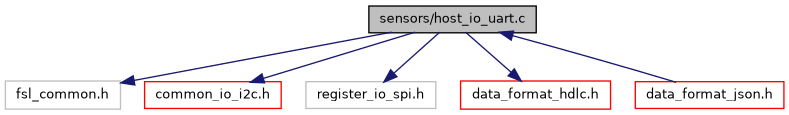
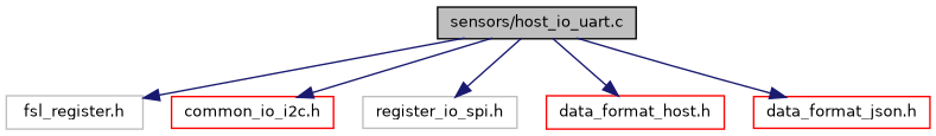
  digraph {
    node [color=red fillcolor=white fontname=Helvetica fontsize=10 shape=record style=filled]
    edge [color=midnightblue fontname=Helvetica fontsize=10 labelfontname=Helvetica labelfontsize=10 style=solid]
    n1 [color=black fillcolor=grey75 fontcolor=black height=0.2 label="sensors/host_io_uart.c" width=0.4]
-   n2 [color=grey75 height=0.2 label="fsl_common.h" width=0.4]
+   n2 [color=grey75 height=0.2 label="fsl_register.h" width=0.4]
    n3 [height=0.2 label="common_io_i2c.h" width=0.4]
    n4 [color=grey75 height=0.2 label="register_io_spi.h" width=0.4]
-   n5 [height=0.2 label="data_format_hdlc.h" width=0.4]
+   n5 [height=0.2 label="data_format_host.h" width=0.4]
    n6 [height=0.2 label="data_format_json.h" width=0.4]
    n1 -> n2
    n1 -> n3
    n1 -> n4
    n1 -> n5
-   n6 -> n1
+   n1 -> n6
  }
